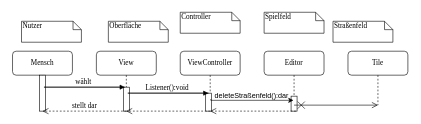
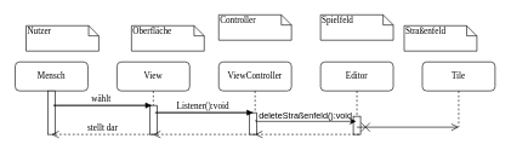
  <mxCell id="0" />
  <mxCell id="1" parent="0" />
  <mxCell id="2" value="View" style="shape=umlLifeline;perimeter=lifelinePerimeter;whiteSpace=wrap;html=1;container=1;collapsible=0;recursiveResize=0;outlineConnect=0;rounded=1;shadow=0;comic=0;labelBackgroundColor=none;strokeWidth=1;fontFamily=Verdana;fontSize=12;align=center;" vertex="1" parent="1"><mxGeometry x="160" y="85" width="100" height="100" as="geometry" /></mxCell>
  <mxCell id="3" value="" style="html=1;points=[];perimeter=orthogonalPerimeter;rounded=0;shadow=0;comic=0;labelBackgroundColor=none;strokeWidth=1;fontFamily=Verdana;fontSize=12;align=center;" vertex="1" parent="2"><mxGeometry x="45" y="60" width="10" height="40" as="geometry" /></mxCell>
  <mxCell id="4" value="ViewController" style="shape=umlLifeline;perimeter=lifelinePerimeter;whiteSpace=wrap;html=1;container=1;collapsible=0;recursiveResize=0;outlineConnect=0;rounded=1;shadow=0;comic=0;labelBackgroundColor=none;strokeWidth=1;fontFamily=Verdana;fontSize=12;align=center;" vertex="1" parent="1"><mxGeometry x="300" y="85" width="100" height="100" as="geometry" /></mxCell>
  <mxCell id="5" value="" style="html=1;points=[];perimeter=orthogonalPerimeter;rounded=0;shadow=0;comic=0;labelBackgroundColor=none;strokeWidth=1;fontFamily=Verdana;fontSize=12;align=center;" vertex="1" parent="4"><mxGeometry x="42.5" y="70" width="10" height="30" as="geometry" /></mxCell>
- <mxCell id="6" value="deleteStraßenfeld():dar" style="text;html=1;align=center;verticalAlign=middle;resizable=0;points=[];autosize=1;" vertex="1" parent="4"><mxGeometry x="49" y="65" width="140" height="20" as="geometry" /></mxCell>
+ <mxCell id="6" value="deleteStraßenfeld():void" style="text;html=1;align=center;verticalAlign=middle;resizable=0;points=[];autosize=1;" vertex="1" parent="4"><mxGeometry x="49" y="65" width="140" height="20" as="geometry" /></mxCell>
  <mxCell id="7" value="Tile" style="shape=umlLifeline;perimeter=lifelinePerimeter;whiteSpace=wrap;html=1;container=1;collapsible=0;recursiveResize=0;outlineConnect=0;rounded=1;shadow=0;comic=0;labelBackgroundColor=none;strokeWidth=1;fontFamily=Verdana;fontSize=12;align=center;" vertex="1" parent="1"><mxGeometry x="580" y="85" width="100" height="90" as="geometry" /></mxCell>
  <mxCell id="8" value="Editor" style="shape=umlLifeline;perimeter=lifelinePerimeter;whiteSpace=wrap;html=1;container=1;collapsible=0;recursiveResize=0;outlineConnect=0;rounded=1;shadow=0;comic=0;labelBackgroundColor=none;strokeWidth=1;fontFamily=Verdana;fontSize=12;align=center;" vertex="1" parent="1"><mxGeometry x="440" y="85" width="100" height="100" as="geometry" /></mxCell>
  <mxCell id="9" value="" style="html=1;points=[];perimeter=orthogonalPerimeter;rounded=0;shadow=0;comic=0;labelBackgroundColor=none;strokeWidth=1;fontFamily=Verdana;fontSize=12;align=center;" vertex="1" parent="8"><mxGeometry x="45" y="75" width="10" height="25" as="geometry" /></mxCell>
  <mxCell id="10" value="&lt;div&gt;Mensch&lt;br&gt;&lt;/div&gt;" style="shape=umlLifeline;perimeter=lifelinePerimeter;whiteSpace=wrap;html=1;container=1;collapsible=0;recursiveResize=0;outlineConnect=0;rounded=1;shadow=0;comic=0;labelBackgroundColor=none;strokeWidth=1;fontFamily=Verdana;fontSize=12;align=center;" vertex="1" parent="1"><mxGeometry x="20" y="85" width="100" height="100" as="geometry" /></mxCell>
  <mxCell id="11" value="" style="html=1;points=[];perimeter=orthogonalPerimeter;rounded=0;shadow=0;comic=0;labelBackgroundColor=none;strokeWidth=1;fontFamily=Verdana;fontSize=12;align=center;" vertex="1" parent="10"><mxGeometry x="45" y="40" width="10" height="60" as="geometry" /></mxCell>
  <mxCell id="12" value="wählt" style="html=1;verticalAlign=bottom;endArrow=block;labelBackgroundColor=none;fontFamily=Verdana;fontSize=12;edgeStyle=elbowEdgeStyle;elbow=vertical;" edge="1" parent="1"><mxGeometry x="-0.5" relative="1" as="geometry"><mxPoint x="207.5" y="145" as="sourcePoint" /><Array as="points"><mxPoint x="67.5" y="145" /><mxPoint x="377.5" y="135" /></Array><mxPoint x="207.5" y="145" as="targetPoint" /><mxPoint as="offset" /></mxGeometry></mxCell>
  <mxCell id="13" value="Nutzer" style="shape=note;whiteSpace=wrap;html=1;size=14;verticalAlign=top;align=left;spacingTop=-6;rounded=0;shadow=0;comic=0;labelBackgroundColor=none;strokeWidth=1;fontFamily=Verdana;fontSize=12" vertex="1" parent="1"><mxGeometry x="35" y="35" width="100" height="35" as="geometry" /></mxCell>
  <mxCell id="14" value="Oberfläche" style="shape=note;whiteSpace=wrap;html=1;size=14;verticalAlign=top;align=left;spacingTop=-6;rounded=0;shadow=0;comic=0;labelBackgroundColor=none;strokeWidth=1;fontFamily=Verdana;fontSize=12" vertex="1" parent="1"><mxGeometry x="180" y="35" width="100" height="35" as="geometry" /></mxCell>
  <mxCell id="15" value="Controller" style="shape=note;whiteSpace=wrap;html=1;size=14;verticalAlign=top;align=left;spacingTop=-6;rounded=0;shadow=0;comic=0;labelBackgroundColor=none;strokeWidth=1;fontFamily=Verdana;fontSize=12" vertex="1" parent="1"><mxGeometry x="300" y="20" width="100" height="35" as="geometry" /></mxCell>
  <mxCell id="16" value="Straßenfeld" style="shape=note;whiteSpace=wrap;html=1;size=14;verticalAlign=top;align=left;spacingTop=-6;rounded=0;shadow=0;comic=0;labelBackgroundColor=none;strokeWidth=1;fontFamily=Verdana;fontSize=12" vertex="1" parent="1"><mxGeometry x="555" y="35" width="100" height="35" as="geometry" /></mxCell>
  <mxCell id="17" value="Spielfeld" style="shape=note;whiteSpace=wrap;html=1;size=14;verticalAlign=top;align=left;spacingTop=-6;rounded=0;shadow=0;comic=0;labelBackgroundColor=none;strokeWidth=1;fontFamily=Verdana;fontSize=12" vertex="1" parent="1"><mxGeometry x="440" y="20" width="100" height="35" as="geometry" /></mxCell>
  <mxCell id="18" value="Listener():void" style="html=1;verticalAlign=bottom;endArrow=block;labelBackgroundColor=none;fontFamily=Verdana;fontSize=12;edgeStyle=elbowEdgeStyle;elbow=vertical;" edge="1" parent="1"><mxGeometry x="-0.499" relative="1" as="geometry"><mxPoint x="347.5" y="155" as="sourcePoint" /><Array as="points"><mxPoint x="207.5" y="155" /><mxPoint x="517.5" y="145" /></Array><mxPoint x="347" y="155" as="targetPoint" /><mxPoint as="offset" /></mxGeometry></mxCell>
  <mxCell id="19" value="stellt dar" style="html=1;verticalAlign=bottom;endArrow=open;dashed=1;endSize=8;labelBackgroundColor=none;fontFamily=Verdana;fontSize=12;edgeStyle=elbowEdgeStyle;elbow=vertical;" edge="1" parent="1"><mxGeometry relative="1" as="geometry"><mxPoint x="70" y="185" as="targetPoint" /><Array as="points"><mxPoint x="140" y="185" /><mxPoint x="325.5" y="175" /></Array><mxPoint x="210" y="185" as="sourcePoint" /></mxGeometry></mxCell>
  <mxCell id="20" value="" style="html=1;verticalAlign=bottom;endArrow=open;dashed=1;endSize=8;" edge="1" parent="1"><mxGeometry relative="1" as="geometry"><mxPoint x="493" y="185" as="sourcePoint" /><mxPoint x="350" y="185" as="targetPoint" /></mxGeometry></mxCell>
  <mxCell id="21" value="" style="html=1;verticalAlign=bottom;endArrow=open;dashed=1;endSize=8;" edge="1" parent="1"><mxGeometry relative="1" as="geometry"><mxPoint x="350" y="185" as="sourcePoint" /><mxPoint x="209.75" y="185" as="targetPoint" /></mxGeometry></mxCell>
  <mxCell id="22" value="" style="edgeStyle=orthogonalEdgeStyle;rounded=0;orthogonalLoop=1;jettySize=auto;html=1;entryX=1;entryY=0.85;entryDx=0;entryDy=0;entryPerimeter=0;" edge="1" parent="1" target="6"><mxGeometry relative="1" as="geometry"><mxPoint x="351" y="165" as="sourcePoint" /><mxPoint x="480" y="167" as="targetPoint" /><Array as="points"><mxPoint x="351" y="167" /></Array></mxGeometry></mxCell>
  <mxCell id="23" value="" style="endArrow=open;startArrow=cross;endFill=0;startFill=0;endSize=8;startSize=10;html=1;" edge="1" parent="1"><mxGeometry width="160" relative="1" as="geometry"><mxPoint x="490" y="175" as="sourcePoint" /><mxPoint x="630" y="175" as="targetPoint" /></mxGeometry></mxCell>
